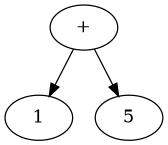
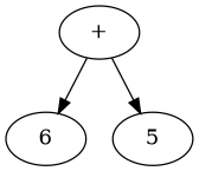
  digraph {
    n1 [label="+"]
-   n2 [label=1]
+   n2 [label=6]
    n3 [label=5]
    n1 -> n2
    n1 -> n3
  }
